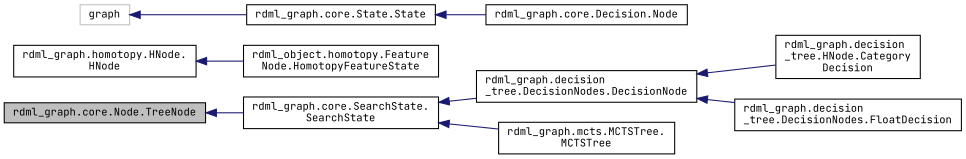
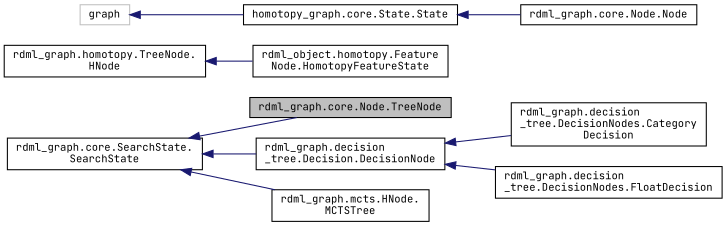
  digraph {
    fontname="JetBrains Mono"
    rankdir=LR
    node [color=black fillcolor=white fontname="JetBrains Mono" fontsize=10 shape=record style=filled]
    edge [color=midnightblue dir=back fontname="JetBrains Mono" fontsize=10 labelfontname=Helvetica labelfontsize=10 style=solid]
    n1 [fillcolor=grey75 fontcolor=black height=0.2 label="rdml_graph.core.Node.TreeNode" width=0.4]
    n2 [height=0.2 label="rdml_graph.core.SearchState.\lSearchState" width=0.4]
-   n3 [height=0.2 label="rdml_graph.decision\l_tree.DecisionNodes.DecisionNode" width=0.4]
-   n4 [height=0.2 label="rdml_graph.mcts.MCTSTree.\lMCTSTree" width=0.4]
-   n5 [height=0.2 label="rdml_graph.decision\l_tree.HNode.Category\lDecision" width=0.4]
+   n3 [height=0.2 label="rdml_graph.decision\l_tree.Decision.DecisionNode" width=0.4]
+   n4 [height=0.2 label="rdml_graph.mcts.HNode.\lMCTSTree" width=0.4]
+   n5 [height=0.2 label="rdml_graph.decision\l_tree.DecisionNodes.Category\lDecision" width=0.4]
    n6 [height=0.2 label="rdml_graph.decision\l_tree.DecisionNodes.FloatDecision" width=0.4]
-   n7 [height=0.2 label="rdml_graph.homotopy.HNode.\lHNode" width=0.4]
+   n7 [height=0.2 label="rdml_graph.homotopy.TreeNode.\lHNode" width=0.4]
    n8 [height=0.2 label="rdml_object.homotopy.Feature\lNode.HomotopyFeatureState" width=0.4]
-   n9 [height=0.2 label="rdml_graph.core.Decision.Node" width=0.4]
-   n10 [height=0.2 label="rdml_graph.core.State.State" width=0.4]
+   n9 [height=0.2 label="rdml_graph.core.Node.Node" width=0.4]
+   n10 [height=0.2 label="homotopy_graph.core.State.State" width=0.4]
    n11 [color=grey75 height=0.2 label="graph" width=0.4]
-   n1 -> n2
+   n2 -> n1
    n2 -> n3
    n2 -> n4
    n3 -> n5
    n3 -> n6
    n7 -> n8
    n10 -> n9
    n11 -> n10
  }
